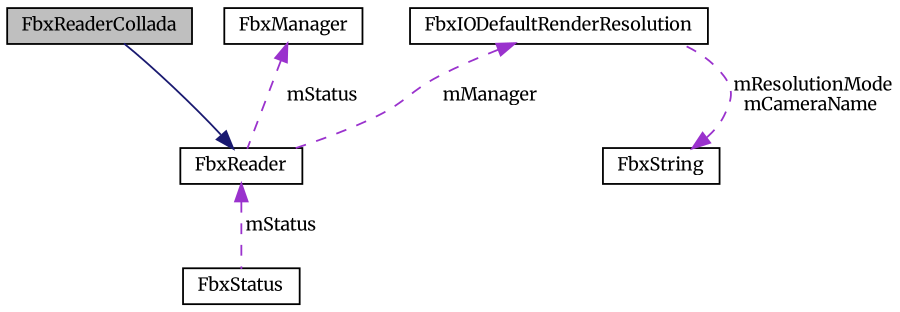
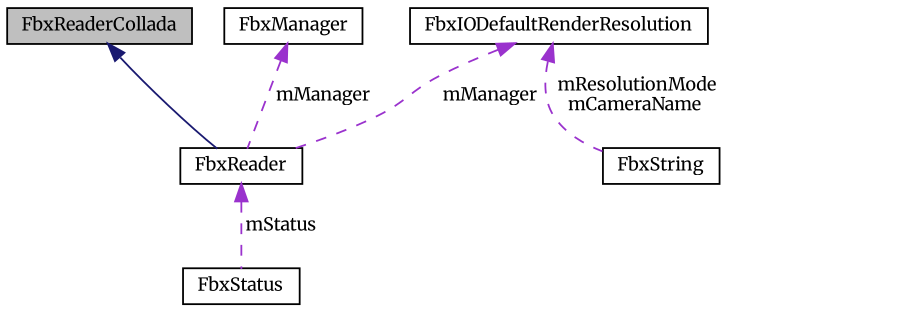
  digraph {
    fontname=Merriweather
    node [color=black fillcolor=white fontname=Merriweather fontsize=10 shape=record style=filled]
    edge [color=darkorchid3 dir=back fontname=Merriweather fontsize=10 labelfontname=Helvetica labelfontsize=10 style=dashed]
    n1 [fillcolor=grey75 fontcolor=black height=0.2 label=FbxReaderCollada width=0.4]
    n2 [height=0.2 label=FbxReader width=0.4]
    n3 [height=0.2 label=FbxStatus width=0.4]
    n4 [height=0.2 label=FbxIODefaultRenderResolution width=0.4]
    n5 [height=0.2 label=FbxString width=0.4]
    n6 [height=0.2 label=FbxManager width=0.4]
-   n2 -> n1 [color=midnightblue style=solid]
+   n1 -> n2 [color=midnightblue style=solid]
    n2 -> n3 [label=" mStatus"]
    n4 -> n2 [label=" mManager"]
-   n5 -> n4 [label=" mResolutionMode\nmCameraName"]
-   n6 -> n2 [label=" mStatus"]
+   n4 -> n5 [label=" mResolutionMode\nmCameraName"]
+   n6 -> n2 [label=" mManager"]
  }
